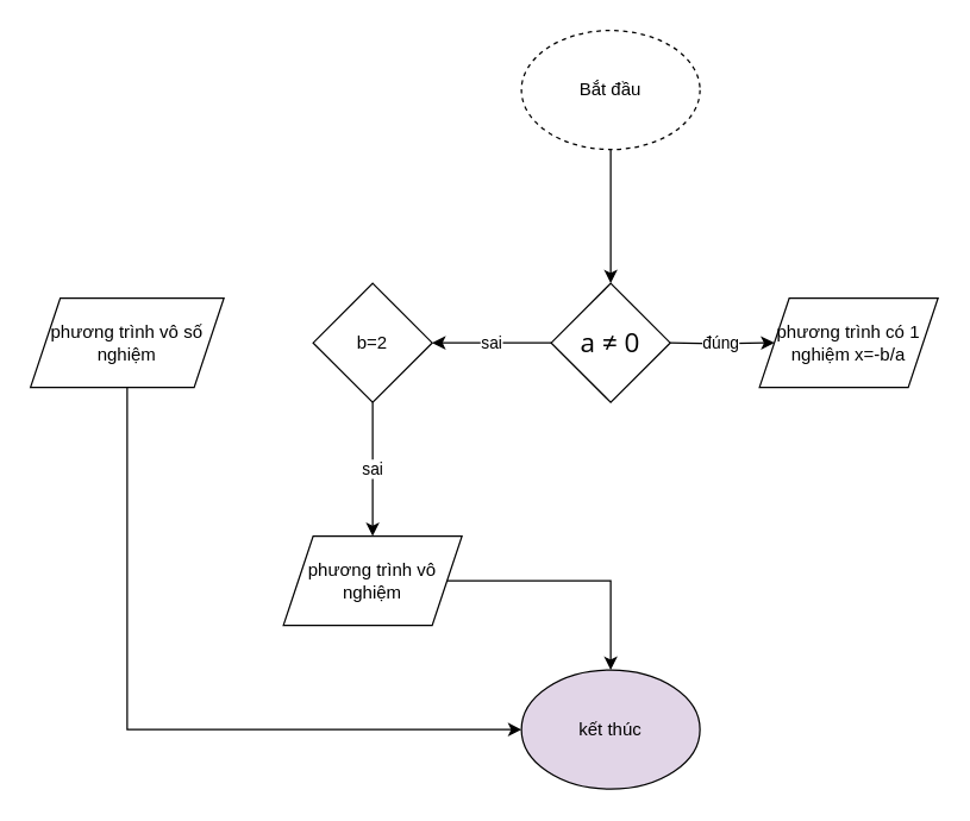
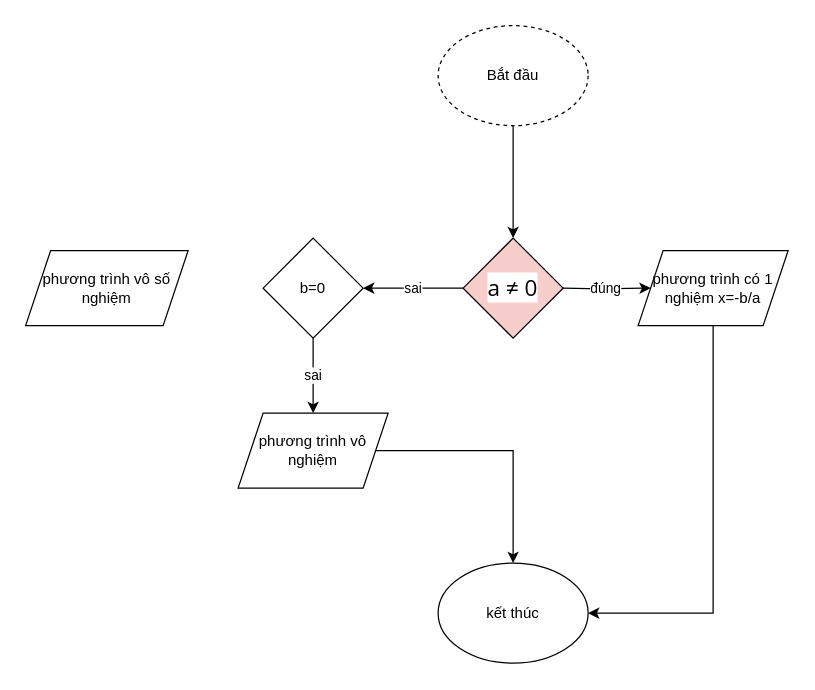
  <mxCell id="0" />
  <mxCell id="1" parent="0" />
  <mxCell id="2" value="" style="edgeStyle=orthogonalEdgeStyle;rounded=0;orthogonalLoop=1;jettySize=auto;html=1;" edge="1" parent="1" source="3"><mxGeometry relative="1" as="geometry"><mxPoint x="410" y="190" as="targetPoint" /></mxGeometry></mxCell>
  <mxCell id="3" value="Bắt đầu" style="ellipse;whiteSpace=wrap;html=1;dashed=1;" vertex="1" parent="1"><mxGeometry x="350" y="20" width="120" height="80" as="geometry" /></mxCell>
  <mxCell id="4" value="đúng" style="edgeStyle=orthogonalEdgeStyle;rounded=0;orthogonalLoop=1;jettySize=auto;html=1;" edge="1" parent="1" target="6"><mxGeometry relative="1" as="geometry"><mxPoint x="450" y="230" as="sourcePoint" /></mxGeometry></mxCell>
+ <mxCell id="5" style="edgeStyle=orthogonalEdgeStyle;rounded=0;orthogonalLoop=1;jettySize=auto;html=1;entryX=1;entryY=0.5;entryDx=0;entryDy=0;exitX=0.5;exitY=1;exitDx=0;exitDy=0;" edge="1" parent="1" source="6" target="15"><mxGeometry relative="1" as="geometry" /></mxCell>
  <mxCell id="6" value="phương trình có 1 nghiệm x=-b/a" style="shape=parallelogram;perimeter=parallelogramPerimeter;whiteSpace=wrap;html=1;fixedSize=1;" vertex="1" parent="1"><mxGeometry x="510" y="200" width="120" height="60" as="geometry" /></mxCell>
  <mxCell id="7" value="sai" style="edgeStyle=orthogonalEdgeStyle;rounded=0;orthogonalLoop=1;jettySize=auto;html=1;" edge="1" parent="1" source="8" target="10"><mxGeometry relative="1" as="geometry" /></mxCell>
- <mxCell id="8" value="&lt;span style=&quot;color: rgb(0, 0, 0); font-family: &amp;quot;Open Sans&amp;quot;, Arial, sans-serif; font-size: 18px; text-align: justify; background-color: rgb(255, 255, 255);&quot;&gt;a ≠ 0&lt;/span&gt;" style="rhombus;whiteSpace=wrap;html=1;" vertex="1" parent="1"><mxGeometry x="370" y="190" width="80" height="80" as="geometry" /></mxCell>
+ <mxCell id="8" value="&lt;span style=&quot;color: rgb(0, 0, 0); font-family: &amp;quot;Open Sans&amp;quot;, Arial, sans-serif; font-size: 18px; text-align: justify; background-color: rgb(255, 255, 255);&quot;&gt;a ≠ 0&lt;/span&gt;" style="rhombus;whiteSpace=wrap;html=1;fillColor=#f8cecc;" vertex="1" parent="1"><mxGeometry x="370" y="190" width="80" height="80" as="geometry" /></mxCell>
  <mxCell id="9" value="sai" style="edgeStyle=orthogonalEdgeStyle;rounded=0;orthogonalLoop=1;jettySize=auto;html=1;" edge="1" parent="1" source="10" target="12"><mxGeometry relative="1" as="geometry" /></mxCell>
- <mxCell id="10" value="b=2" style="rhombus;whiteSpace=wrap;html=1;" vertex="1" parent="1"><mxGeometry x="210" y="190" width="80" height="80" as="geometry" /></mxCell>
+ <mxCell id="10" value="b=0" style="rhombus;whiteSpace=wrap;html=1;" vertex="1" parent="1"><mxGeometry x="210" y="190" width="80" height="80" as="geometry" /></mxCell>
  <mxCell id="11" style="edgeStyle=orthogonalEdgeStyle;rounded=0;orthogonalLoop=1;jettySize=auto;html=1;entryX=0.5;entryY=0;entryDx=0;entryDy=0;" edge="1" parent="1" source="12" target="15"><mxGeometry relative="1" as="geometry" /></mxCell>
- <mxCell id="12" value="phương trình vô nghiệm" style="shape=parallelogram;perimeter=parallelogramPerimeter;whiteSpace=wrap;html=1;fixedSize=1;" vertex="1" parent="1"><mxGeometry x="190" y="360" width="120" height="60" as="geometry" /></mxCell>
- <mxCell id="13" style="edgeStyle=orthogonalEdgeStyle;rounded=0;orthogonalLoop=1;jettySize=auto;html=1;entryX=0;entryY=0.5;entryDx=0;entryDy=0;exitX=0.5;exitY=1;exitDx=0;exitDy=0;" edge="1" parent="1" source="14" target="15"><mxGeometry relative="1" as="geometry" /></mxCell>
+ <mxCell id="12" value="phương trình vô nghiệm" style="shape=parallelogram;perimeter=parallelogramPerimeter;whiteSpace=wrap;html=1;fixedSize=1;" vertex="1" parent="1"><mxGeometry x="190" y="330" width="120" height="60" as="geometry" /></mxCell>
  <mxCell id="14" value="phương trình vô số nghiệm" style="shape=parallelogram;perimeter=parallelogramPerimeter;whiteSpace=wrap;html=1;fixedSize=1;" vertex="1" parent="1"><mxGeometry x="20" y="200" width="130" height="60" as="geometry" /></mxCell>
- <mxCell id="15" value="kết thúc" style="ellipse;whiteSpace=wrap;html=1;fillColor=#e1d5e7;" vertex="1" parent="1"><mxGeometry x="350" y="450" width="120" height="80" as="geometry" /></mxCell>
+ <mxCell id="15" value="kết thúc" style="ellipse;whiteSpace=wrap;html=1;" vertex="1" parent="1"><mxGeometry x="350" y="450" width="120" height="80" as="geometry" /></mxCell>
